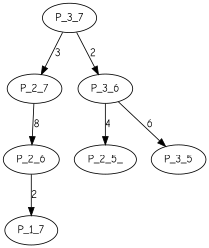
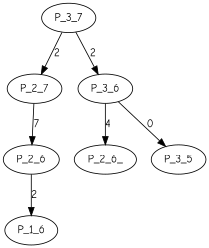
  digraph {
    fontname="Comic Neue"
    node [fontname="Comic Neue"]
    edge [fontname="Comic Neue"]
    P_3_7
    P_2_7
    P_3_6
    P_2_6
-   P_2_6_ [label=P_2_5_]
+   P_2_6_
    P_3_5
-   P_1_7
-   P_3_7 -> P_2_7 [label=3]
+   P_1_7 [label=P_1_6]
+   P_3_7 -> P_2_7 [label=2]
    P_3_7 -> P_3_6 [label=2]
-   P_2_7 -> P_2_6 [label=8]
+   P_2_7 -> P_2_6 [label=7]
    P_3_6 -> P_2_6_ [label=4]
-   P_3_6 -> P_3_5 [label=6]
+   P_3_6 -> P_3_5 [label=0]
    P_2_6 -> P_1_7 [label=2]
  }
